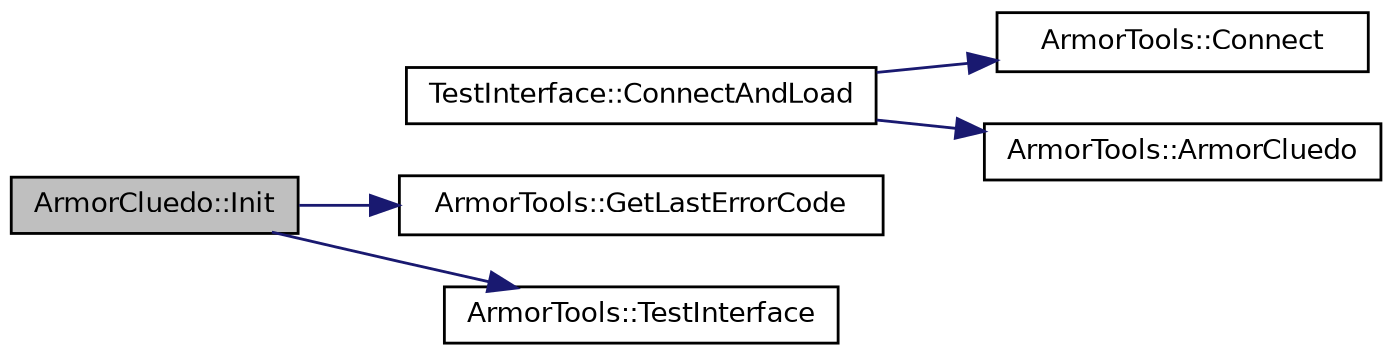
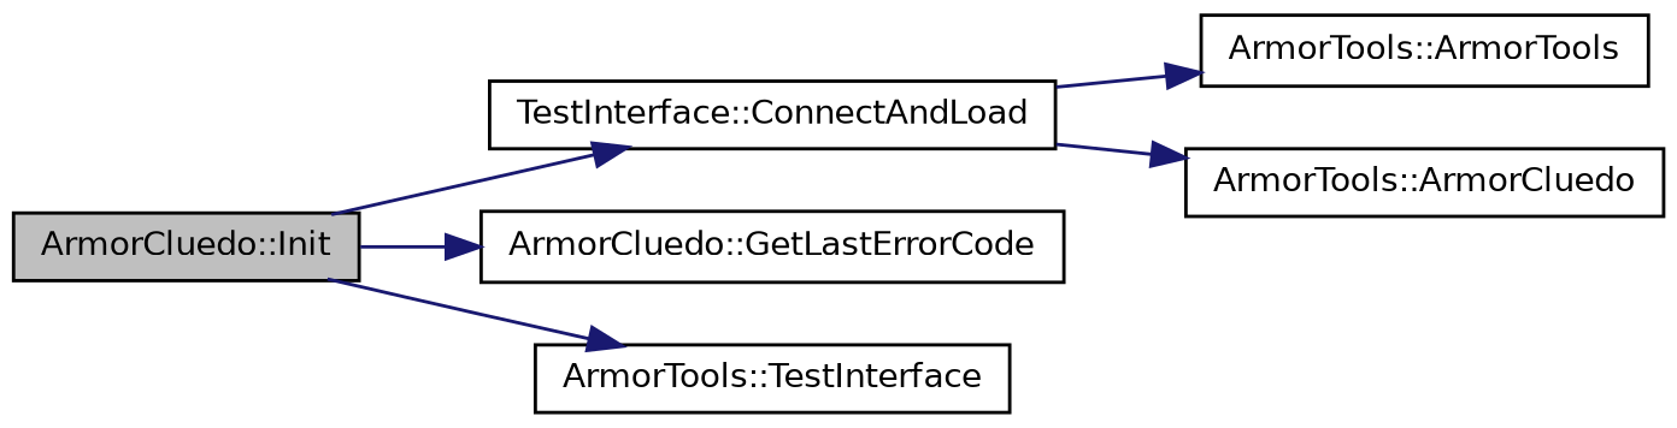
  digraph {
    rankdir=LR
    node [color=black fillcolor=white fontname=Helvetica fontsize=10 shape=record style=filled]
    edge [color=midnightblue fontname=Helvetica fontsize=10 labelfontname=Helvetica labelfontsize=10 style=solid]
    n1 [fillcolor=grey75 fontcolor=black height=0.2 label="ArmorCluedo::Init" width=0.4]
    n2 [height=0.2 label="TestInterface::ConnectAndLoad" width=0.4]
-   n3 [height=0.2 label="ArmorTools::GetLastErrorCode" width=0.4]
+   n3 [height=0.2 label="ArmorCluedo::GetLastErrorCode" width=0.4]
    n4 [height=0.2 label="ArmorTools::TestInterface" width=0.4]
-   n5 [height=0.2 label="ArmorTools::Connect" width=0.4]
+   n5 [height=0.2 label="ArmorTools::ArmorTools" width=0.4]
    n6 [height=0.2 label="ArmorTools::ArmorCluedo" width=0.4]
+   n1 -> n2
    n1 -> n3
    n1 -> n4
    n2 -> n5
    n2 -> n6
  }
